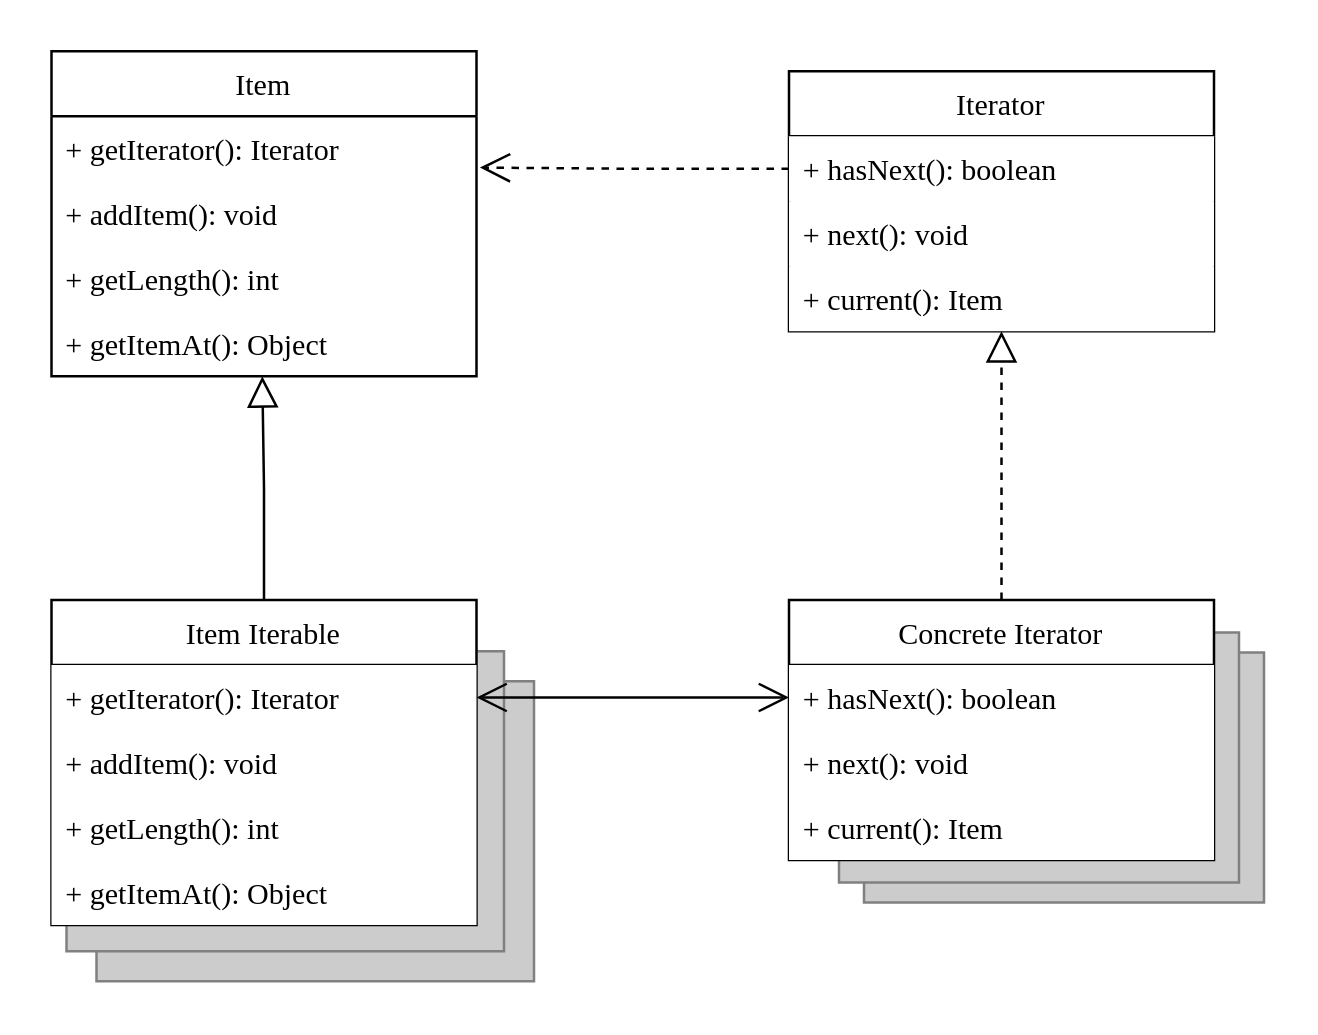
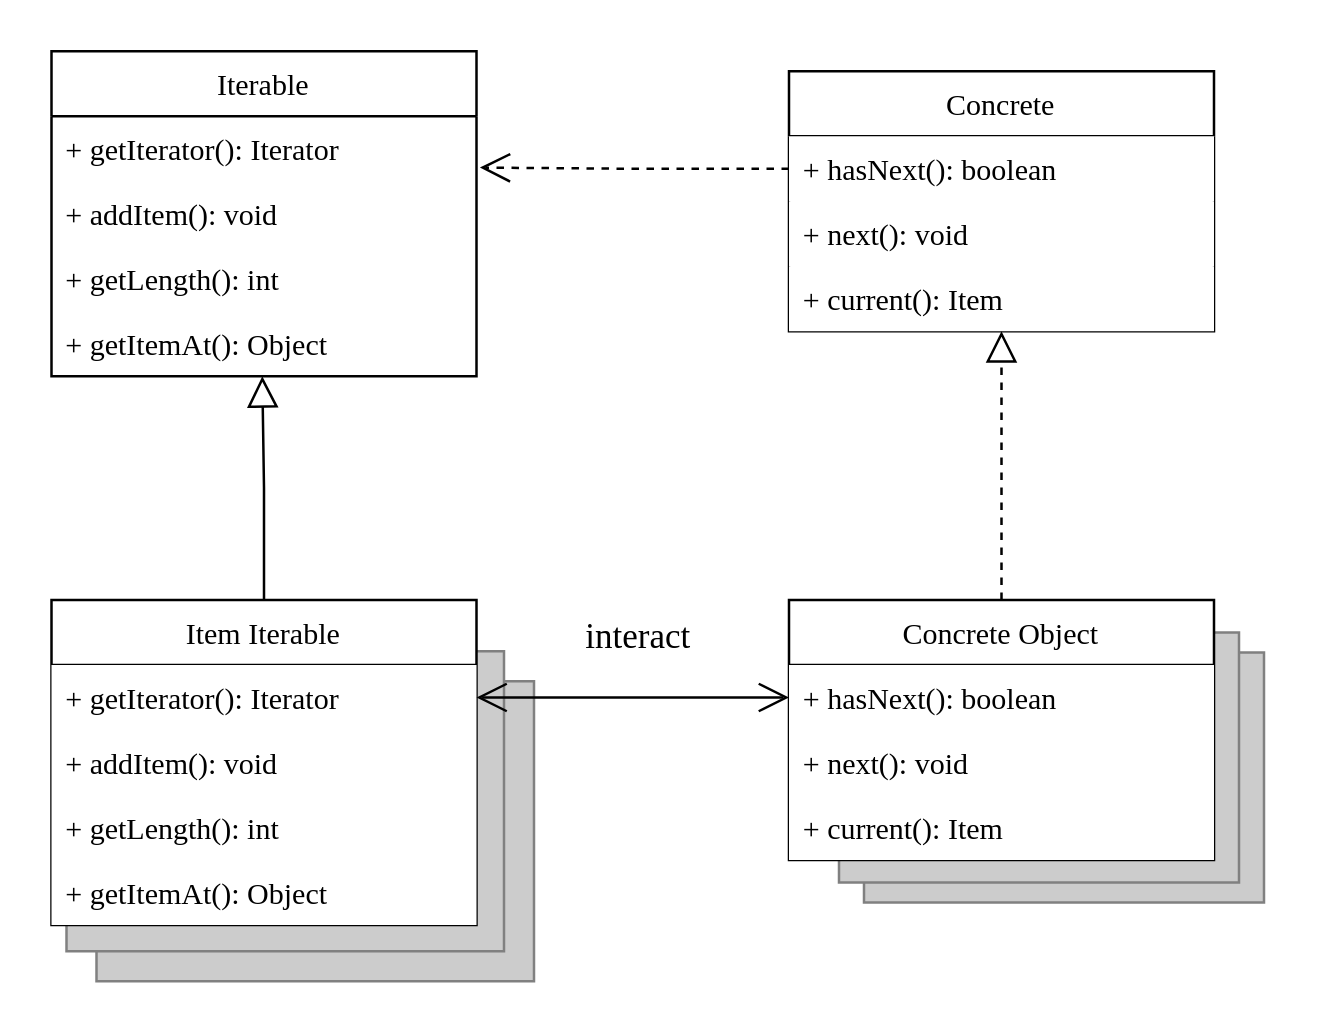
  <mxCell id="0" />
  <mxCell id="1" parent="0" />
  <mxCell id="2" value="" style="rounded=0;whiteSpace=wrap;html=1;fontFamily=Verdana;fillColor=#CCCCCC;strokeColor=#808080;" vertex="1" parent="1"><mxGeometry x="38" y="272" width="175" height="120" as="geometry" /></mxCell>
  <mxCell id="3" value="" style="rounded=0;whiteSpace=wrap;html=1;fontFamily=Verdana;fillColor=#CCCCCC;strokeColor=#808080;" vertex="1" parent="1"><mxGeometry x="26" y="260" width="175" height="120" as="geometry" /></mxCell>
- <mxCell id="4" value="Item" style="swimlane;fontStyle=0;childLayout=stackLayout;horizontal=1;startSize=26;fillColor=none;horizontalStack=0;resizeParent=1;resizeParentMax=0;resizeLast=0;collapsible=1;marginBottom=0;fontFamily=Verdana;" vertex="1" parent="1"><mxGeometry x="20" y="20" width="170" height="130" as="geometry" /></mxCell>
+ <mxCell id="4" value="Iterable" style="swimlane;fontStyle=0;childLayout=stackLayout;horizontal=1;startSize=26;fillColor=none;horizontalStack=0;resizeParent=1;resizeParentMax=0;resizeLast=0;collapsible=1;marginBottom=0;fontFamily=Verdana;" vertex="1" parent="1"><mxGeometry x="20" y="20" width="170" height="130" as="geometry" /></mxCell>
  <mxCell id="5" value="+ getIterator(): Iterator" style="text;strokeColor=none;fillColor=none;align=left;verticalAlign=top;spacingLeft=4;spacingRight=4;overflow=hidden;rotatable=0;points=[[0,0.5],[1,0.5]];portConstraint=eastwest;fontFamily=Verdana;" vertex="1" parent="4"><mxGeometry y="26" width="170" height="26" as="geometry" /></mxCell>
  <mxCell id="6" value="+ addItem(): void" style="text;strokeColor=none;fillColor=none;align=left;verticalAlign=top;spacingLeft=4;spacingRight=4;overflow=hidden;rotatable=0;points=[[0,0.5],[1,0.5]];portConstraint=eastwest;fontFamily=Verdana;" vertex="1" parent="4"><mxGeometry y="52" width="170" height="26" as="geometry" /></mxCell>
  <mxCell id="7" value="+ getLength(): int" style="text;strokeColor=none;fillColor=none;align=left;verticalAlign=top;spacingLeft=4;spacingRight=4;overflow=hidden;rotatable=0;points=[[0,0.5],[1,0.5]];portConstraint=eastwest;fontFamily=Verdana;" vertex="1" parent="4"><mxGeometry y="78" width="170" height="26" as="geometry" /></mxCell>
  <mxCell id="8" value="+ getItemAt(): Object" style="text;strokeColor=none;fillColor=none;align=left;verticalAlign=top;spacingLeft=4;spacingRight=4;overflow=hidden;rotatable=0;points=[[0,0.5],[1,0.5]];portConstraint=eastwest;fontFamily=Verdana;" vertex="1" parent="4"><mxGeometry y="104" width="170" height="26" as="geometry" /></mxCell>
- <mxCell id="9" value="Iterator" style="swimlane;fontStyle=0;childLayout=stackLayout;horizontal=1;startSize=26;fillColor=default;horizontalStack=0;resizeParent=1;resizeParentMax=0;resizeLast=0;collapsible=1;marginBottom=0;fontFamily=Verdana;" vertex="1" parent="1"><mxGeometry x="315" y="28" width="170" height="104" as="geometry" /></mxCell>
+ <mxCell id="9" value="Concrete" style="swimlane;fontStyle=0;childLayout=stackLayout;horizontal=1;startSize=26;fillColor=default;horizontalStack=0;resizeParent=1;resizeParentMax=0;resizeLast=0;collapsible=1;marginBottom=0;fontFamily=Verdana;" vertex="1" parent="1"><mxGeometry x="315" y="28" width="170" height="104" as="geometry" /></mxCell>
  <mxCell id="10" value="+ hasNext(): boolean" style="text;strokeColor=none;fillColor=default;align=left;verticalAlign=top;spacingLeft=4;spacingRight=4;overflow=hidden;rotatable=0;points=[[0,0.5],[1,0.5]];portConstraint=eastwest;fontFamily=Verdana;" vertex="1" parent="9"><mxGeometry y="26" width="170" height="26" as="geometry" /></mxCell>
  <mxCell id="11" value="+ next(): void" style="text;strokeColor=none;fillColor=default;align=left;verticalAlign=top;spacingLeft=4;spacingRight=4;overflow=hidden;rotatable=0;points=[[0,0.5],[1,0.5]];portConstraint=eastwest;fontFamily=Verdana;" vertex="1" parent="9"><mxGeometry y="52" width="170" height="26" as="geometry" /></mxCell>
  <mxCell id="12" value="+ current(): Item" style="text;strokeColor=none;fillColor=default;align=left;verticalAlign=top;spacingLeft=4;spacingRight=4;overflow=hidden;rotatable=0;points=[[0,0.5],[1,0.5]];portConstraint=eastwest;fontFamily=Verdana;" vertex="1" parent="9"><mxGeometry y="78" width="170" height="26" as="geometry" /></mxCell>
  <mxCell id="13" value="" style="group" vertex="1" connectable="0" parent="1"><mxGeometry x="315" y="239.5" width="190" height="121" as="geometry" /></mxCell>
  <mxCell id="14" value="" style="rounded=0;whiteSpace=wrap;html=1;fontFamily=Verdana;fillColor=#CCCCCC;strokeColor=#808080;" vertex="1" parent="13"><mxGeometry x="30" y="21" width="160" height="100" as="geometry" /></mxCell>
  <mxCell id="15" value="" style="rounded=0;whiteSpace=wrap;html=1;fontFamily=Verdana;fillColor=#CCCCCC;strokeColor=#808080;" vertex="1" parent="13"><mxGeometry x="20" y="13" width="160" height="100" as="geometry" /></mxCell>
- <mxCell id="16" value="Concrete Iterator" style="swimlane;fontStyle=0;childLayout=stackLayout;horizontal=1;startSize=26;horizontalStack=0;resizeParent=1;resizeParentMax=0;resizeLast=0;collapsible=1;marginBottom=0;fontFamily=Verdana;fillColor=default;" vertex="1" parent="13"><mxGeometry width="170" height="104" as="geometry" /></mxCell>
+ <mxCell id="16" value="Concrete Object" style="swimlane;fontStyle=0;childLayout=stackLayout;horizontal=1;startSize=26;horizontalStack=0;resizeParent=1;resizeParentMax=0;resizeLast=0;collapsible=1;marginBottom=0;fontFamily=Verdana;fillColor=default;" vertex="1" parent="13"><mxGeometry width="170" height="104" as="geometry" /></mxCell>
  <mxCell id="17" value="+ hasNext(): boolean" style="text;align=left;verticalAlign=top;spacingLeft=4;spacingRight=4;overflow=hidden;rotatable=0;points=[[0,0.5],[1,0.5]];portConstraint=eastwest;fontFamily=Verdana;fillColor=default;" vertex="1" parent="16"><mxGeometry y="26" width="170" height="26" as="geometry" /></mxCell>
  <mxCell id="18" value="+ next(): void" style="text;strokeColor=none;fillColor=default;align=left;verticalAlign=top;spacingLeft=4;spacingRight=4;overflow=hidden;rotatable=0;points=[[0,0.5],[1,0.5]];portConstraint=eastwest;fontFamily=Verdana;" vertex="1" parent="16"><mxGeometry y="52" width="170" height="26" as="geometry" /></mxCell>
  <mxCell id="19" value="+ current(): Item" style="text;align=left;verticalAlign=top;spacingLeft=4;spacingRight=4;overflow=hidden;rotatable=0;points=[[0,0.5],[1,0.5]];portConstraint=eastwest;fontFamily=Verdana;fillColor=default;" vertex="1" parent="16"><mxGeometry y="78" width="170" height="26" as="geometry" /></mxCell>
  <mxCell id="20" style="edgeStyle=orthogonalEdgeStyle;rounded=0;orthogonalLoop=1;jettySize=auto;html=1;fontFamily=Verdana;endArrow=block;endFill=0;endSize=10;entryX=0.5;entryY=1;entryDx=0;entryDy=0;dashed=1;" edge="1" parent="1" source="16" target="9"><mxGeometry relative="1" as="geometry"><mxPoint x="399" y="156" as="targetPoint" /><Array as="points"><mxPoint x="400" y="176" /><mxPoint x="400" y="176" /></Array></mxGeometry></mxCell>
  <mxCell id="21" style="edgeStyle=orthogonalEdgeStyle;rounded=0;orthogonalLoop=1;jettySize=auto;html=1;entryX=1.008;entryY=0.358;entryDx=0;entryDy=0;entryPerimeter=0;fontFamily=Verdana;startArrow=none;startFill=0;endArrow=open;endFill=0;startSize=10;endSize=10;dashed=1;" edge="1" parent="1" source="10" target="4"><mxGeometry relative="1" as="geometry" /></mxCell>
  <mxCell id="22" style="edgeStyle=orthogonalEdgeStyle;rounded=0;orthogonalLoop=1;jettySize=auto;html=1;entryX=0.496;entryY=1;entryDx=0;entryDy=0;entryPerimeter=0;fontFamily=Verdana;startArrow=none;startFill=0;endArrow=block;endFill=0;startSize=10;endSize=10;" edge="1" parent="1" source="23" target="8"><mxGeometry relative="1" as="geometry" /></mxCell>
  <mxCell id="23" value="Item Iterable" style="swimlane;fontStyle=0;childLayout=stackLayout;horizontal=1;startSize=26;fillColor=#FFFFFF;horizontalStack=0;resizeParent=1;resizeParentMax=0;resizeLast=0;collapsible=1;marginBottom=0;fontFamily=Verdana;" vertex="1" parent="1"><mxGeometry x="20" y="239.5" width="170" height="130" as="geometry" /></mxCell>
  <mxCell id="24" value="+ getIterator(): Iterator" style="text;align=left;verticalAlign=top;spacingLeft=4;spacingRight=4;overflow=hidden;rotatable=0;points=[[0,0.5],[1,0.5]];portConstraint=eastwest;fontFamily=Verdana;fillColor=default;" vertex="1" parent="23"><mxGeometry y="26" width="170" height="26" as="geometry" /></mxCell>
  <mxCell id="25" value="+ addItem(): void" style="text;align=left;verticalAlign=top;spacingLeft=4;spacingRight=4;overflow=hidden;rotatable=0;points=[[0,0.5],[1,0.5]];portConstraint=eastwest;fontFamily=Verdana;fillColor=default;" vertex="1" parent="23"><mxGeometry y="52" width="170" height="26" as="geometry" /></mxCell>
  <mxCell id="26" value="+ getLength(): int" style="text;align=left;verticalAlign=top;spacingLeft=4;spacingRight=4;overflow=hidden;rotatable=0;points=[[0,0.5],[1,0.5]];portConstraint=eastwest;fontFamily=Verdana;fillColor=default;" vertex="1" parent="23"><mxGeometry y="78" width="170" height="26" as="geometry" /></mxCell>
  <mxCell id="27" value="+ getItemAt(): Object" style="text;align=left;verticalAlign=top;spacingLeft=4;spacingRight=4;overflow=hidden;rotatable=0;points=[[0,0.5],[1,0.5]];portConstraint=eastwest;fontFamily=Verdana;fillColor=default;" vertex="1" parent="23"><mxGeometry y="104" width="170" height="26" as="geometry" /></mxCell>
  <mxCell id="28" style="edgeStyle=orthogonalEdgeStyle;rounded=0;orthogonalLoop=1;jettySize=auto;html=1;entryX=0;entryY=0.5;entryDx=0;entryDy=0;fontFamily=Verdana;startArrow=open;startFill=0;endArrow=open;endFill=0;startSize=10;endSize=10;" edge="1" parent="1" source="24" target="17"><mxGeometry relative="1" as="geometry" /></mxCell>
+ <mxCell id="29" value="interact" style="text;html=1;strokeColor=none;fillColor=none;align=center;verticalAlign=middle;whiteSpace=wrap;rounded=0;fontFamily=Verdana;fontSize=14;" vertex="1" parent="1"><mxGeometry x="225" y="239.5" width="60" height="30" as="geometry" /></mxCell>
